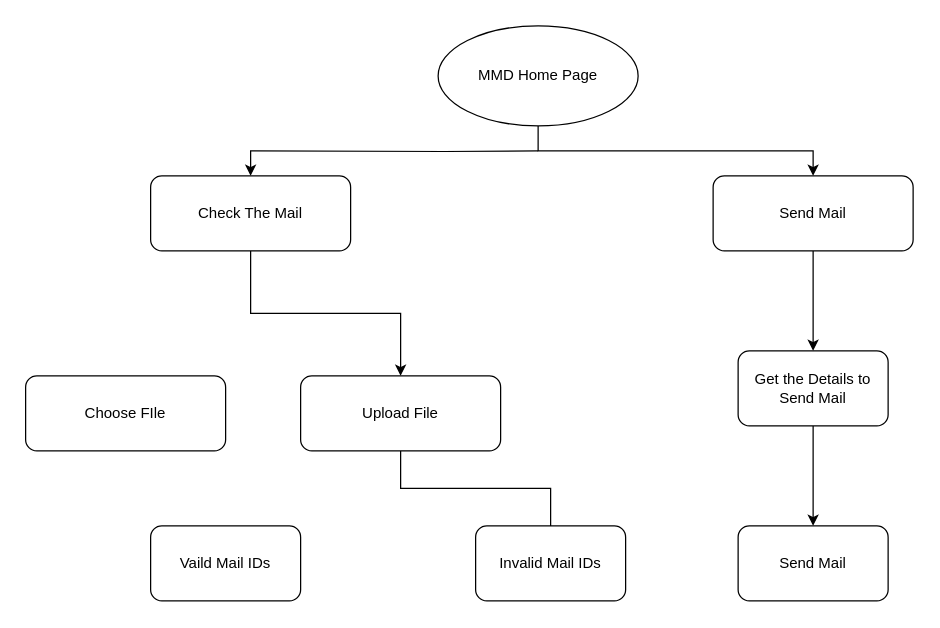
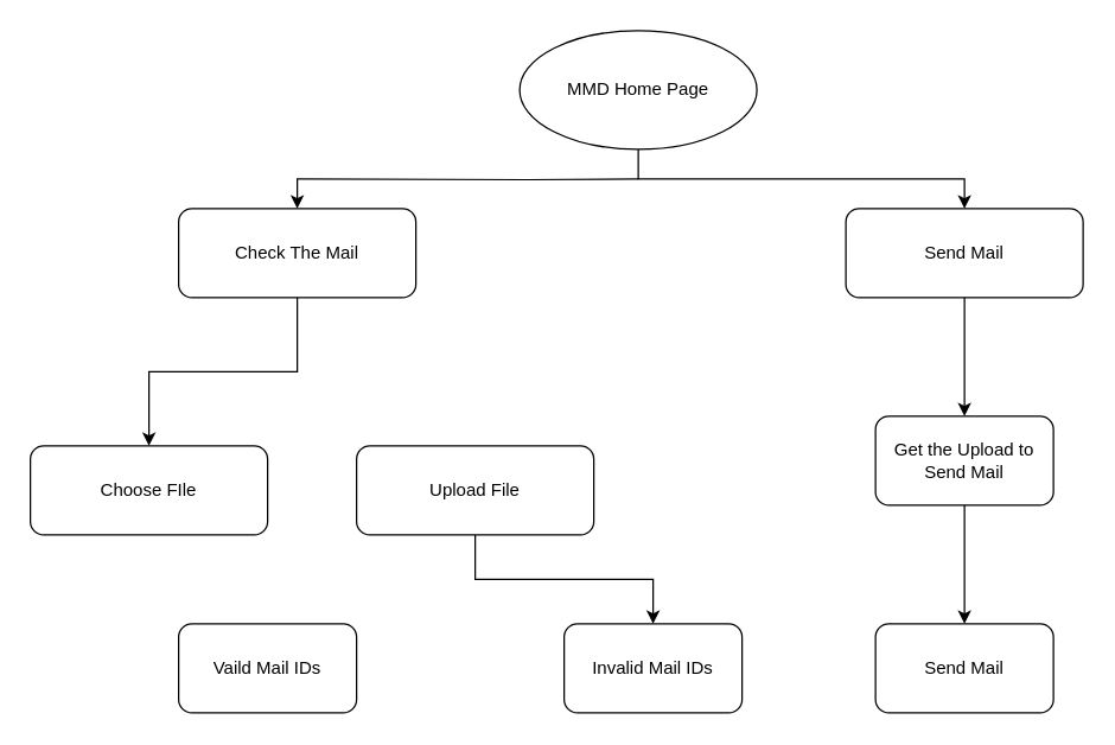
  <mxCell id="0" />
  <mxCell id="1" parent="0" />
  <mxCell id="2" style="edgeStyle=orthogonalEdgeStyle;rounded=0;orthogonalLoop=1;jettySize=auto;html=1;entryX=0.5;entryY=0;entryDx=0;entryDy=0;" edge="1" parent="1" target="6"><mxGeometry relative="1" as="geometry"><mxPoint x="430" y="120" as="sourcePoint" /></mxGeometry></mxCell>
  <mxCell id="3" style="edgeStyle=orthogonalEdgeStyle;rounded=0;orthogonalLoop=1;jettySize=auto;html=1;entryX=0.5;entryY=0;entryDx=0;entryDy=0;exitX=0.5;exitY=1;exitDx=0;exitDy=0;" edge="1" parent="1" source="4" target="8"><mxGeometry relative="1" as="geometry" /></mxCell>
  <mxCell id="4" value="MMD Home Page" style="ellipse;whiteSpace=wrap;html=1;" vertex="1" parent="1"><mxGeometry x="350" y="20" width="160" height="80" as="geometry" /></mxCell>
- <mxCell id="5" style="edgeStyle=orthogonalEdgeStyle;rounded=0;orthogonalLoop=1;jettySize=auto;html=1;" edge="1" parent="1" source="6" target="11"><mxGeometry relative="1" as="geometry" /></mxCell>
+ <mxCell id="5" style="edgeStyle=orthogonalEdgeStyle;rounded=0;orthogonalLoop=1;jettySize=auto;html=1;" edge="1" parent="1" source="6" target="9"><mxGeometry relative="1" as="geometry" /></mxCell>
  <mxCell id="6" value="Check The Mail" style="rounded=1;whiteSpace=wrap;html=1;" vertex="1" parent="1"><mxGeometry x="120" y="140" width="160" height="60" as="geometry" /></mxCell>
  <mxCell id="7" value="" style="edgeStyle=orthogonalEdgeStyle;rounded=0;orthogonalLoop=1;jettySize=auto;html=1;" edge="1" parent="1" source="8" target="15"><mxGeometry relative="1" as="geometry" /></mxCell>
  <mxCell id="8" value="Send Mail" style="rounded=1;whiteSpace=wrap;html=1;" vertex="1" parent="1"><mxGeometry x="570" y="140" width="160" height="60" as="geometry" /></mxCell>
  <mxCell id="9" value="Choose FIle" style="rounded=1;whiteSpace=wrap;html=1;" vertex="1" parent="1"><mxGeometry x="20" y="300" width="160" height="60" as="geometry" /></mxCell>
- <mxCell id="10" value="" style="edgeStyle=orthogonalEdgeStyle;rounded=0;orthogonalLoop=1;jettySize=auto;html=1;endArrow=none;" edge="1" parent="1" source="11" target="13"><mxGeometry relative="1" as="geometry" /></mxCell>
+ <mxCell id="10" value="" style="edgeStyle=orthogonalEdgeStyle;rounded=0;orthogonalLoop=1;jettySize=auto;html=1;" edge="1" parent="1" source="11" target="13"><mxGeometry relative="1" as="geometry" /></mxCell>
  <mxCell id="11" value="Upload File" style="rounded=1;whiteSpace=wrap;html=1;" vertex="1" parent="1"><mxGeometry x="240" y="300" width="160" height="60" as="geometry" /></mxCell>
  <mxCell id="12" value="Vaild Mail IDs" style="whiteSpace=wrap;html=1;rounded=1;" vertex="1" parent="1"><mxGeometry x="120" y="420" width="120" height="60" as="geometry" /></mxCell>
  <mxCell id="13" value="Invalid Mail IDs" style="whiteSpace=wrap;html=1;rounded=1;" vertex="1" parent="1"><mxGeometry x="380" y="420" width="120" height="60" as="geometry" /></mxCell>
  <mxCell id="14" value="" style="edgeStyle=orthogonalEdgeStyle;rounded=0;orthogonalLoop=1;jettySize=auto;html=1;" edge="1" parent="1" source="15" target="16"><mxGeometry relative="1" as="geometry" /></mxCell>
- <mxCell id="15" value="Get the Details to Send Mail" style="whiteSpace=wrap;html=1;rounded=1;" vertex="1" parent="1"><mxGeometry x="590" y="280" width="120" height="60" as="geometry" /></mxCell>
+ <mxCell id="15" value="Get the Upload to Send Mail" style="whiteSpace=wrap;html=1;rounded=1;" vertex="1" parent="1"><mxGeometry x="590" y="280" width="120" height="60" as="geometry" /></mxCell>
  <mxCell id="16" value="Send Mail" style="whiteSpace=wrap;html=1;rounded=1;" vertex="1" parent="1"><mxGeometry x="590" y="420" width="120" height="60" as="geometry" /></mxCell>
